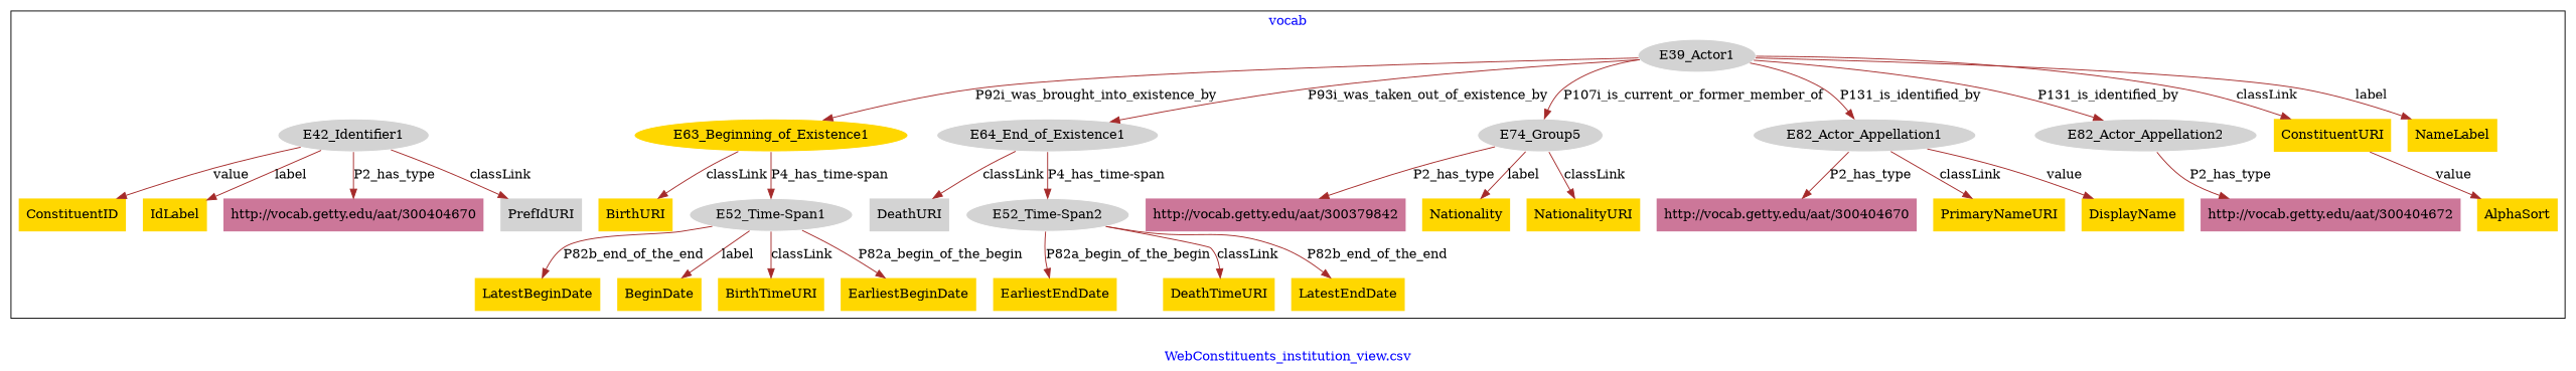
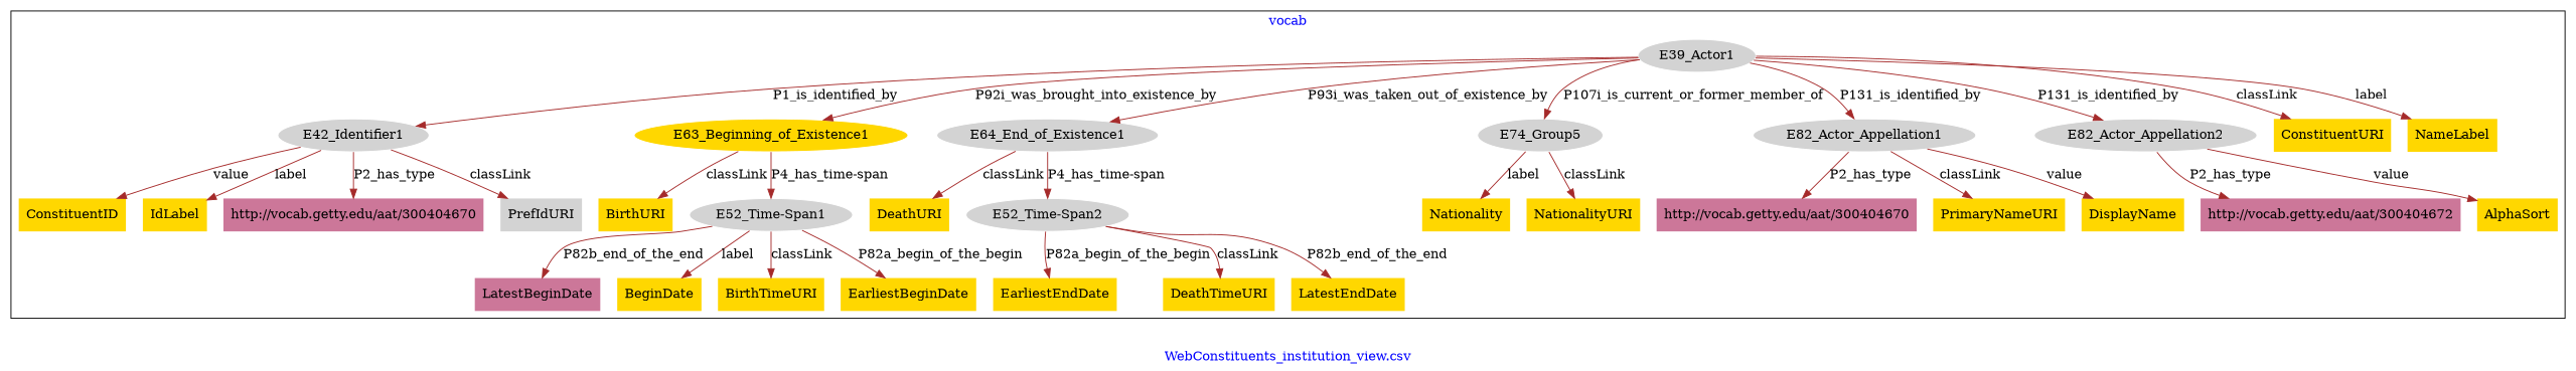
  digraph {
    fontcolor=blue
    label="WebConstituents_institution_view.csv"
    remincross=true
    node [fillcolor=gold style=filled shape=plaintext]
    edge [color=brown fontcolor=black]
    n1 [color=white fillcolor=lightgray label=E39_Actor1 shape=""]
    n2 [color=white fillcolor=lightgray label=E42_Identifier1 shape=""]
    n3 [color=white label=E63_Beginning_of_Existence1 shape=""]
    n4 [color=white fillcolor=lightgray label=E64_End_of_Existence1 shape=""]
    n5 [color=white fillcolor=lightgray label=E74_Group5 shape=""]
    n6 [color=white fillcolor=lightgray label=E82_Actor_Appellation1 shape=""]
    n7 [color=white fillcolor=lightgray label=E82_Actor_Appellation2 shape=""]
    n8 [color=white fillcolor=lightgray label="E52_Time-Span1" shape=""]
    n9 [color=white fillcolor=lightgray label="E52_Time-Span2" shape=""]
    n10 [label=BirthURI]
    n11 [fillcolor=lightgray label=PrefIdURI]
    n12 [label=Nationality]
    n13 [label=LatestEndDate]
    n14 [label=NationalityURI]
    n15 [label=PrimaryNameURI]
    n16 [label=ConstituentURI]
    n17 [label=DisplayName]
    n18 [label=BeginDate]
    n19 [label=EarliestEndDate]
    n20 [label=NameLabel]
    n21 [label=BirthTimeURI]
    n22 [label=ConstituentID]
    n23 [label=EarliestBeginDate]
    n24 [label=AlphaSort]
-   n25 [label=LatestBeginDate]
-   n26 [fillcolor=lightgray label=DeathURI]
+   n25 [fillcolor="#CC7799" label=LatestBeginDate]
+   n26 [label=DeathURI]
    n27 [label=DeathTimeURI]
    n28 [label=IdLabel]
    n29 [fillcolor="#CC7799" label="http://vocab.getty.edu/aat/300404670"]
    n30 [fillcolor="#CC7799" label="http://vocab.getty.edu/aat/300404672"]
    n31 [fillcolor="#CC7799" label="http://vocab.getty.edu/aat/300404670"]
-   n32 [fillcolor="#CC7799" label="http://vocab.getty.edu/aat/300379842"]
    subgraph cluster_1 {
      label=vocab
      n1
      n2
      n3
      n4
      n5
      n6
      n7
      n8
      n9
      n10
      n11
      n12
      n13
      n14
      n15
      n16
      n17
      n18
      n19
      n20
      n21
      n22
      n23
      n24
      n25
      n26
      n27
      n28
      n29
      n30
      n31
-     n32
    }
+   n1 -> n2 [label=P1_is_identified_by]
    n1 -> n3 [label=P92i_was_brought_into_existence_by]
    n1 -> n4 [label=P93i_was_taken_out_of_existence_by]
    n1 -> n5 [label=P107i_is_current_or_former_member_of]
    n1 -> n6 [label=P131_is_identified_by]
    n1 -> n7 [label=P131_is_identified_by]
    n1 -> n16 [label=classLink]
    n1 -> n20 [label=label]
    n2 -> n11 [label=classLink]
    n2 -> n22 [label=value]
    n2 -> n28 [label=label]
    n2 -> n31 [label=P2_has_type]
    n3 -> n8 [label="P4_has_time-span"]
    n3 -> n10 [label=classLink]
    n4 -> n9 [label="P4_has_time-span"]
    n4 -> n26 [label=classLink]
    n5 -> n12 [label=label]
    n5 -> n14 [label=classLink]
-   n5 -> n32 [label=P2_has_type]
    n6 -> n15 [label=classLink]
    n6 -> n17 [label=value]
    n6 -> n29 [label=P2_has_type]
-   n16 -> n24 [label=value]
+   n7 -> n24 [label=value]
    n7 -> n30 [label=P2_has_type]
    n8 -> n18 [label=label]
    n8 -> n21 [label=classLink]
    n8 -> n23 [label=P82a_begin_of_the_begin]
    n8 -> n25 [label=P82b_end_of_the_end]
    n9 -> n13 [label=P82b_end_of_the_end]
    n9 -> n19 [label=P82a_begin_of_the_begin]
    n9 -> n27 [label=classLink]
  }
